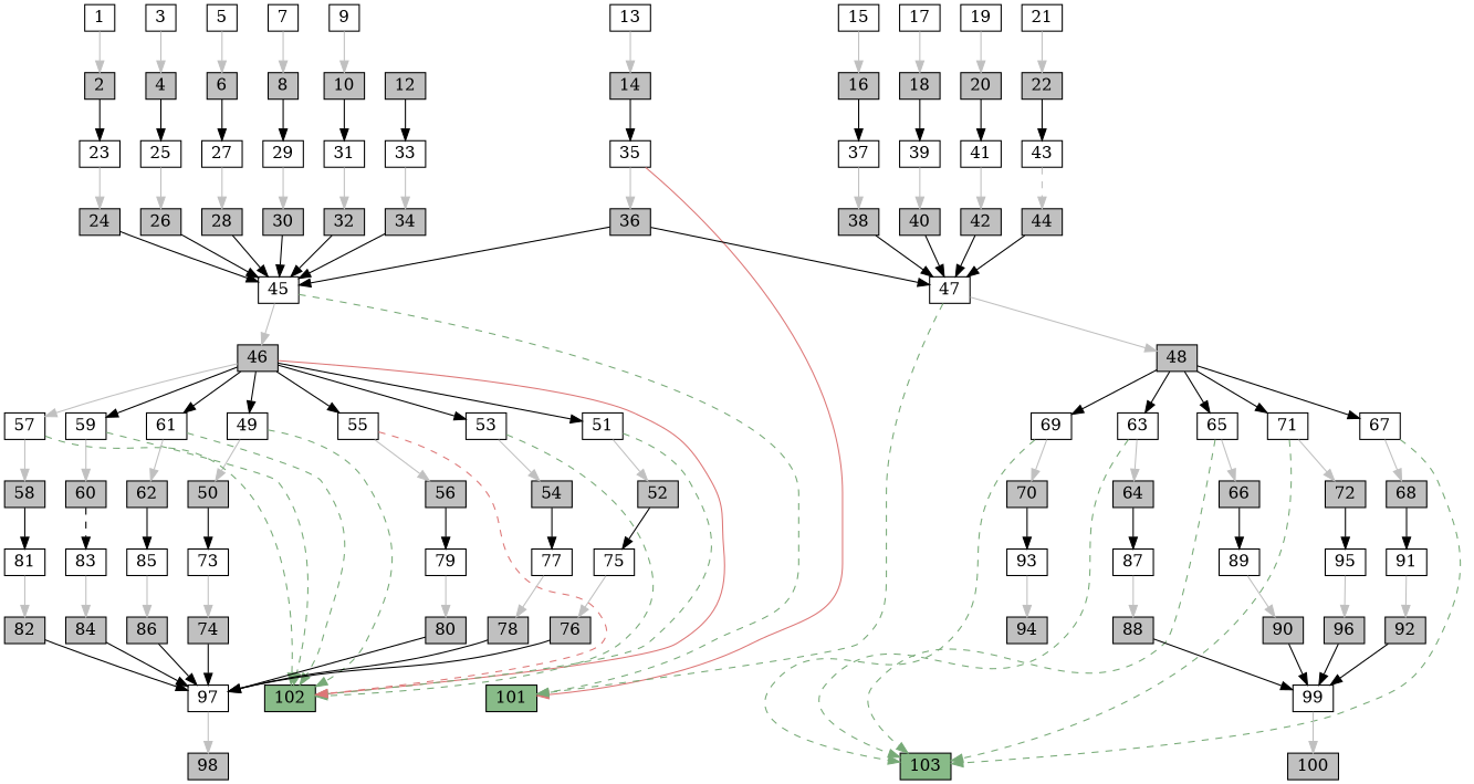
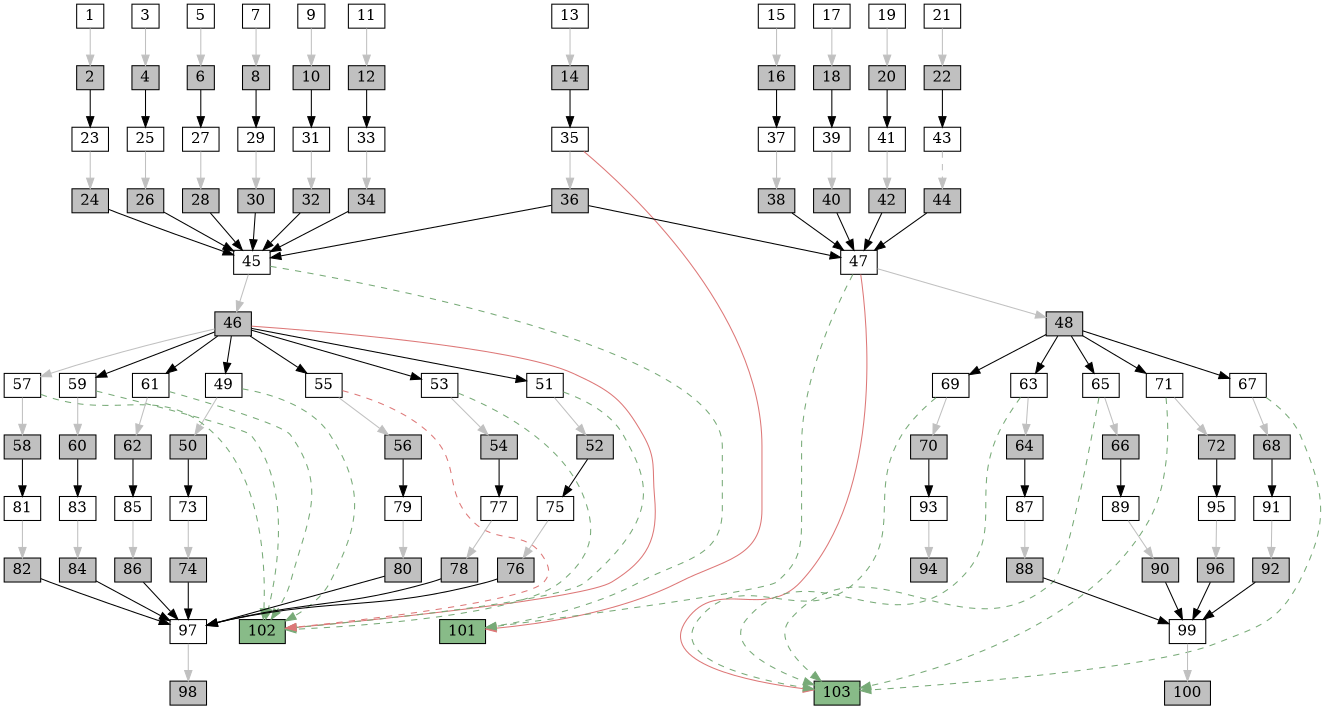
  strict digraph {
    node [shape=rect style=filled]
    1 [height=0 width=0 style=""]
    2 [fillcolor=gray height=0.1 width=0.1]
    23 [height=0 width=0 style=""]
    24 [fillcolor=gray height=0.1 width=0.1]
    45 [height=0 width=0 style=""]
    3 [height=0 width=0 style=""]
    4 [fillcolor=gray height=0.1 width=0.1]
    25 [height=0 width=0 style=""]
    26 [fillcolor=gray height=0.1 width=0.1]
    5 [height=0 width=0 style=""]
    6 [fillcolor=gray height=0.1 width=0.1]
    27 [height=0 width=0 style=""]
    28 [fillcolor=gray height=0.1 width=0.1]
    7 [height=0 width=0 style=""]
    8 [fillcolor=gray height=0.1 width=0.1]
    29 [height=0 width=0 style=""]
    30 [fillcolor=gray height=0.1 width=0.1]
    9 [height=0 width=0 style=""]
    10 [fillcolor=gray height=0.1 width=0.1]
    31 [height=0 width=0 style=""]
    32 [fillcolor=gray height=0.1 width=0.1]
+   11 [height=0 width=0 style=""]
    12 [fillcolor=gray height=0.1 width=0.1]
    33 [height=0 width=0 style=""]
    34 [fillcolor=gray height=0.1 width=0.1]
    13 [height=0 width=0 style=""]
    14 [fillcolor=gray height=0.1 width=0.1]
    35 [height=0 width=0 style=""]
    36 [fillcolor=gray height=0.1 width=0.1]
    101 [fillcolor="#88bb88" height=0.1 width=0.1]
    47 [height=0 width=0 style=""]
    15 [height=0 width=0 style=""]
    16 [fillcolor=gray height=0.1 width=0.1]
    37 [height=0 width=0 style=""]
    38 [fillcolor=gray height=0.1 width=0.1]
    17 [height=0 width=0 style=""]
    18 [fillcolor=gray height=0.1 width=0.1]
    39 [height=0 width=0 style=""]
    40 [fillcolor=gray height=0.1 width=0.1]
    19 [height=0 width=0 style=""]
    20 [fillcolor=gray height=0.1 width=0.1]
    41 [height=0 width=0 style=""]
    42 [fillcolor=gray height=0.1 width=0.1]
    21 [height=0 width=0 style=""]
    22 [fillcolor=gray height=0.1 width=0.1]
    43 [height=0 width=0 style=""]
    44 [fillcolor=gray height=0.1 width=0.1]
    46 [fillcolor=gray height=0.1 width=0.1]
    102 [fillcolor="#88bb88" height=0.1 width=0.1]
    49 [height=0 width=0 style=""]
    51 [height=0 width=0 style=""]
    53 [height=0 width=0 style=""]
    55 [height=0 width=0 style=""]
    57 [height=0 width=0 style=""]
    59 [height=0 width=0 style=""]
    61 [height=0 width=0 style=""]
    48 [fillcolor=gray height=0.1 width=0.1]
    103 [fillcolor="#88bb88" height=0.1 width=0.1]
    63 [height=0 width=0 style=""]
    65 [height=0 width=0 style=""]
    67 [height=0 width=0 style=""]
    69 [height=0 width=0 style=""]
    71 [height=0 width=0 style=""]
    50 [fillcolor=gray height=0.1 width=0.1]
    52 [fillcolor=gray height=0.1 width=0.1]
    54 [fillcolor=gray height=0.1 width=0.1]
    56 [fillcolor=gray height=0.1 width=0.1]
    58 [fillcolor=gray height=0.1 width=0.1]
    60 [fillcolor=gray height=0.1 width=0.1]
    62 [fillcolor=gray height=0.1 width=0.1]
    73 [height=0 width=0 style=""]
    75 [height=0 width=0 style=""]
    77 [height=0 width=0 style=""]
    79 [height=0 width=0 style=""]
    81 [height=0 width=0 style=""]
    83 [height=0 width=0 style=""]
    85 [height=0 width=0 style=""]
    64 [fillcolor=gray height=0.1 width=0.1]
    66 [fillcolor=gray height=0.1 width=0.1]
    68 [fillcolor=gray height=0.1 width=0.1]
    70 [fillcolor=gray height=0.1 width=0.1]
    72 [fillcolor=gray height=0.1 width=0.1]
    87 [height=0 width=0 style=""]
    89 [height=0 width=0 style=""]
    91 [height=0 width=0 style=""]
    93 [height=0 width=0 style=""]
    95 [height=0 width=0 style=""]
    74 [fillcolor=gray height=0.1 width=0.1]
    97 [height=0 width=0 style=""]
    76 [fillcolor=gray height=0.1 width=0.1]
    78 [fillcolor=gray height=0.1 width=0.1]
    80 [fillcolor=gray height=0.1 width=0.1]
    82 [fillcolor=gray height=0.1 width=0.1]
    84 [fillcolor=gray height=0.1 width=0.1]
    86 [fillcolor=gray height=0.1 width=0.1]
    88 [fillcolor=gray height=0.1 width=0.1]
    99 [height=0 width=0 style=""]
    90 [fillcolor=gray height=0.1 width=0.1]
    92 [fillcolor=gray height=0.1 width=0.1]
    94 [fillcolor=gray height=0.1 width=0.1]
    96 [fillcolor=gray height=0.1 width=0.1]
    98 [fillcolor=gray height=0.1 width=0.1]
    100 [fillcolor=gray height=0.1 width=0.1]
    1 -> 2 [color=gray]
    2 -> 23
    23 -> 24 [color=gray]
    24 -> 45
    45 -> 101 [color="#77aa77" style=dashed weight=0]
    45 -> 46 [color=gray]
    3 -> 4 [color=gray]
    4 -> 25
    25 -> 26 [color=gray]
    26 -> 45
    5 -> 6 [color=gray]
    6 -> 27
    27 -> 28 [color=gray]
    28 -> 45
    7 -> 8 [color=gray]
    8 -> 29
    29 -> 30 [color=gray]
    30 -> 45
    9 -> 10 [color=gray]
    10 -> 31
    31 -> 32 [color=gray]
    32 -> 45
+   11 -> 12 [color=gray]
    12 -> 33
    33 -> 34 [color=gray]
    34 -> 45
    13 -> 14 [color=gray]
    14 -> 35
    35 -> 36 [color=gray]
    35 -> 101 [color="#dd7777" weight=0]
    36 -> 45
    36 -> 47
    47 -> 101 [color="#77aa77" style=dashed weight=0]
    47 -> 48 [color=gray]
+   47 -> 103 [color="#dd7777" weight=0]
    15 -> 16 [color=gray]
    16 -> 37
    37 -> 38 [color=gray]
    38 -> 47
    17 -> 18 [color=gray]
    18 -> 39
    39 -> 40 [color=gray]
    40 -> 47
    19 -> 20 [color=gray]
    20 -> 41
    41 -> 42 [color=gray]
    42 -> 47
    21 -> 22 [color=gray]
    22 -> 43
    43 -> 44 [color=gray style=dashed]
    44 -> 47
    46 -> 102 [color="#dd7777" weight=0]
    46 -> 49
    46 -> 51
    46 -> 53
    46 -> 55
    46 -> 57 [color=gray]
    46 -> 59
    46 -> 61
    49 -> 102 [color="#77aa77" style=dashed weight=0]
    49 -> 50 [color=gray]
    51 -> 102 [color="#77aa77" style=dashed weight=0]
    51 -> 52 [color=gray]
    53 -> 102 [color="#77aa77" style=dashed weight=0]
    53 -> 54 [color=gray]
    55 -> 102 [color="#dd7777" style=dashed weight=0]
    55 -> 56 [color=gray]
    57 -> 102 [color="#77aa77" style=dashed weight=0]
    57 -> 58 [color=gray]
    59 -> 102 [color="#77aa77" style=dashed weight=0]
    59 -> 60 [color=gray]
    61 -> 102 [color="#77aa77" style=dashed weight=0]
    61 -> 62 [color=gray]
    48 -> 63
    48 -> 65
    48 -> 67
    48 -> 69
    48 -> 71
    63 -> 103 [color="#77aa77" style=dashed weight=0]
    63 -> 64 [color=gray]
    65 -> 103 [color="#77aa77" style=dashed weight=0]
    65 -> 66 [color=gray]
    67 -> 103 [color="#77aa77" style=dashed weight=0]
    67 -> 68 [color=gray]
    69 -> 103 [color="#77aa77" style=dashed weight=0]
    69 -> 70 [color=gray]
    71 -> 103 [color="#77aa77" style=dashed weight=0]
    71 -> 72 [color=gray]
    50 -> 73
    52 -> 75
    54 -> 77
    56 -> 79
    58 -> 81
-   60 -> 83 [style=dashed]
+   60 -> 83
    62 -> 85
    73 -> 74 [color=gray]
    75 -> 76 [color=gray]
    77 -> 78 [color=gray]
    79 -> 80 [color=gray]
    81 -> 82 [color=gray]
    83 -> 84 [color=gray]
    85 -> 86 [color=gray]
    64 -> 87
    66 -> 89
    68 -> 91
    70 -> 93
    72 -> 95
    87 -> 88 [color=gray]
    89 -> 90 [color=gray]
    91 -> 92 [color=gray]
    93 -> 94 [color=gray]
    95 -> 96 [color=gray]
    74 -> 97
    97 -> 98 [color=gray]
    76 -> 97
    78 -> 97
    80 -> 97
    82 -> 97
    84 -> 97
    86 -> 97
    88 -> 99
    99 -> 100 [color=gray]
    90 -> 99
    92 -> 99
    96 -> 99
  }
